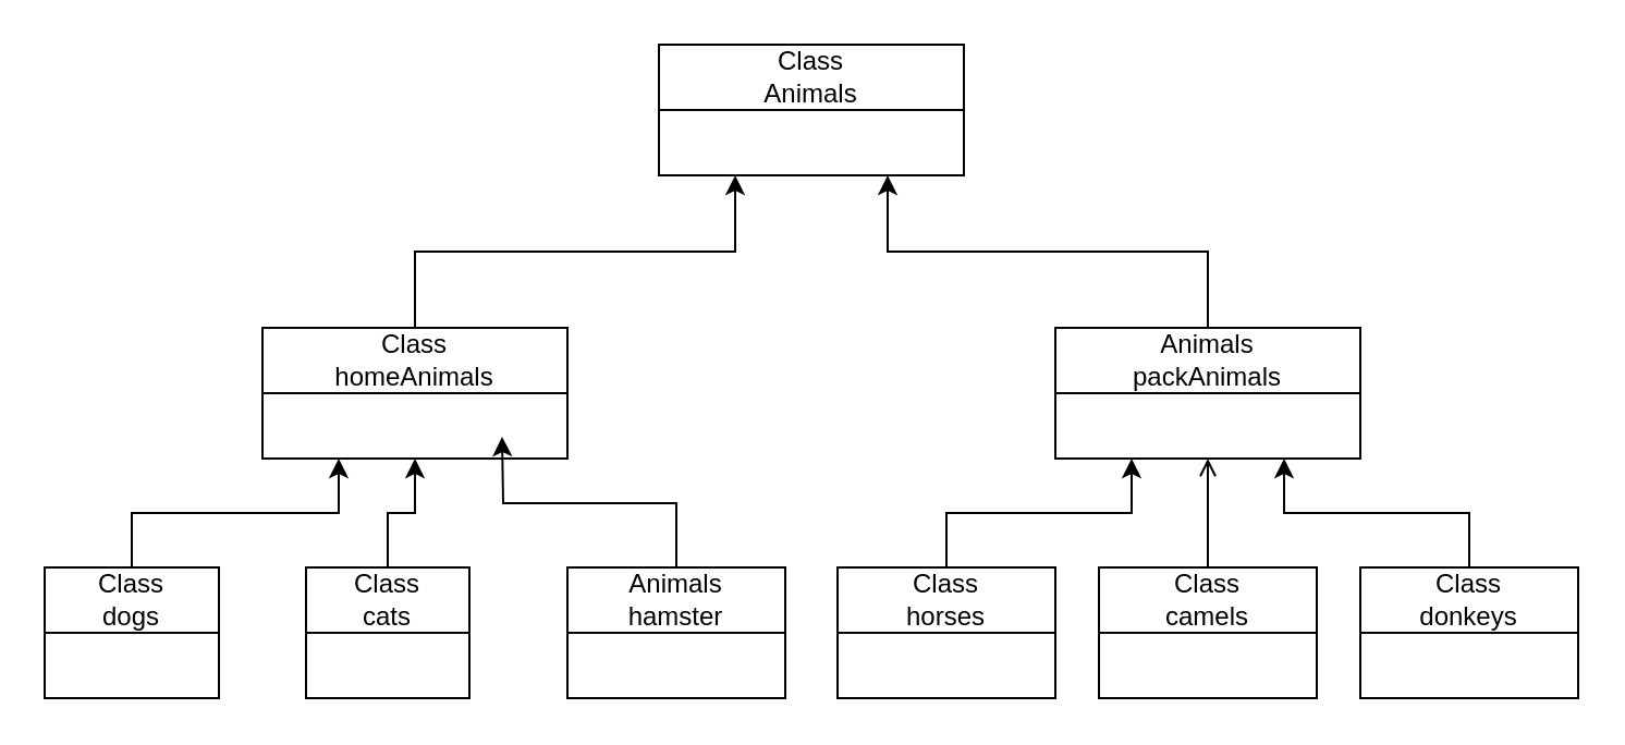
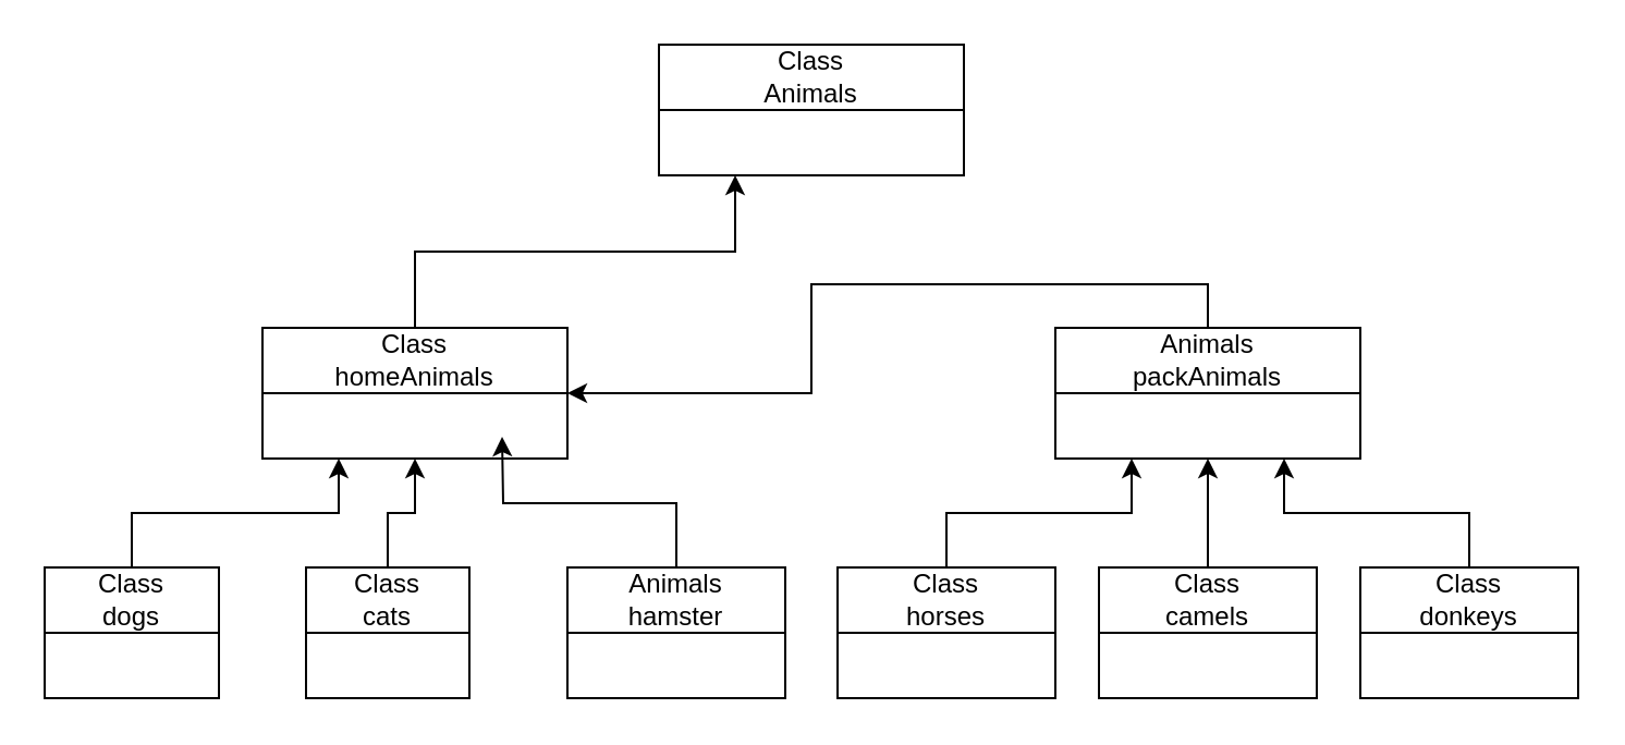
  <mxCell id="0" />
  <mxCell id="1" parent="0" />
  <mxCell id="2" value="Class&lt;br&gt;Animals" style="swimlane;fontStyle=0;childLayout=stackLayout;horizontal=1;startSize=30;horizontalStack=0;resizeParent=1;resizeParentMax=0;resizeLast=0;collapsible=1;marginBottom=0;whiteSpace=wrap;html=1;" vertex="1" parent="1"><mxGeometry x="302" y="20" width="140" height="60" as="geometry" /></mxCell>
  <mxCell id="3" style="edgeStyle=orthogonalEdgeStyle;rounded=0;orthogonalLoop=1;jettySize=auto;html=1;exitX=0.5;exitY=0;exitDx=0;exitDy=0;entryX=0.25;entryY=1;entryDx=0;entryDy=0;" edge="1" parent="1" source="4" target="2"><mxGeometry relative="1" as="geometry" /></mxCell>
  <mxCell id="4" value="Class&lt;br&gt;homeAnimals" style="swimlane;fontStyle=0;childLayout=stackLayout;horizontal=1;startSize=30;horizontalStack=0;resizeParent=1;resizeParentMax=0;resizeLast=0;collapsible=1;marginBottom=0;whiteSpace=wrap;html=1;" vertex="1" parent="1"><mxGeometry x="120" y="150" width="140" height="60" as="geometry" /></mxCell>
- <mxCell id="5" style="edgeStyle=orthogonalEdgeStyle;rounded=0;orthogonalLoop=1;jettySize=auto;html=1;exitX=0.5;exitY=0;exitDx=0;exitDy=0;entryX=0.75;entryY=1;entryDx=0;entryDy=0;" edge="1" parent="1" source="6" target="2"><mxGeometry relative="1" as="geometry" /></mxCell>
+ <mxCell id="5" style="edgeStyle=orthogonalEdgeStyle;rounded=0;orthogonalLoop=1;jettySize=auto;html=1;exitX=0.5;exitY=0;exitDx=0;exitDy=0;" edge="1" parent="1" source="6" target="4"><mxGeometry relative="1" as="geometry" /></mxCell>
  <mxCell id="6" value="Animals&lt;br&gt;packAnimals" style="swimlane;fontStyle=0;childLayout=stackLayout;horizontal=1;startSize=30;horizontalStack=0;resizeParent=1;resizeParentMax=0;resizeLast=0;collapsible=1;marginBottom=0;whiteSpace=wrap;html=1;" vertex="1" parent="1"><mxGeometry x="484" y="150" width="140" height="60" as="geometry" /></mxCell>
  <mxCell id="7" style="edgeStyle=orthogonalEdgeStyle;rounded=0;orthogonalLoop=1;jettySize=auto;html=1;exitX=0.5;exitY=0;exitDx=0;exitDy=0;entryX=0.25;entryY=1;entryDx=0;entryDy=0;" edge="1" parent="1" source="8" target="4"><mxGeometry relative="1" as="geometry" /></mxCell>
  <mxCell id="8" value="Class&lt;br&gt;dogs" style="swimlane;fontStyle=0;childLayout=stackLayout;horizontal=1;startSize=30;horizontalStack=0;resizeParent=1;resizeParentMax=0;resizeLast=0;collapsible=1;marginBottom=0;whiteSpace=wrap;html=1;" vertex="1" parent="1"><mxGeometry x="20" y="260" width="80" height="60" as="geometry" /></mxCell>
  <mxCell id="9" style="edgeStyle=orthogonalEdgeStyle;rounded=0;orthogonalLoop=1;jettySize=auto;html=1;exitX=0.5;exitY=0;exitDx=0;exitDy=0;entryX=0.5;entryY=1;entryDx=0;entryDy=0;" edge="1" parent="1" source="10" target="4"><mxGeometry relative="1" as="geometry" /></mxCell>
  <mxCell id="10" value="Class&lt;br&gt;cats" style="swimlane;fontStyle=0;childLayout=stackLayout;horizontal=1;startSize=30;horizontalStack=0;resizeParent=1;resizeParentMax=0;resizeLast=0;collapsible=1;marginBottom=0;whiteSpace=wrap;html=1;" vertex="1" parent="1"><mxGeometry x="140" y="260" width="75" height="60" as="geometry" /></mxCell>
  <mxCell id="11" style="edgeStyle=orthogonalEdgeStyle;rounded=0;orthogonalLoop=1;jettySize=auto;html=1;exitX=0.5;exitY=0;exitDx=0;exitDy=0;" edge="1" parent="1" source="12"><mxGeometry relative="1" as="geometry"><mxPoint x="230" y="200" as="targetPoint" /></mxGeometry></mxCell>
  <mxCell id="12" value="Animals&lt;br&gt;hamster" style="swimlane;fontStyle=0;childLayout=stackLayout;horizontal=1;startSize=30;horizontalStack=0;resizeParent=1;resizeParentMax=0;resizeLast=0;collapsible=1;marginBottom=0;whiteSpace=wrap;html=1;" vertex="1" parent="1"><mxGeometry x="260" y="260" width="100" height="60" as="geometry" /></mxCell>
  <mxCell id="13" style="edgeStyle=orthogonalEdgeStyle;rounded=0;orthogonalLoop=1;jettySize=auto;html=1;entryX=0.25;entryY=1;entryDx=0;entryDy=0;" edge="1" parent="1" source="14" target="6"><mxGeometry relative="1" as="geometry" /></mxCell>
  <mxCell id="14" value="Class&lt;br&gt;horses" style="swimlane;fontStyle=0;childLayout=stackLayout;horizontal=1;startSize=30;horizontalStack=0;resizeParent=1;resizeParentMax=0;resizeLast=0;collapsible=1;marginBottom=0;whiteSpace=wrap;html=1;" vertex="1" parent="1"><mxGeometry x="384" y="260" width="100" height="60" as="geometry" /></mxCell>
- <mxCell id="15" style="edgeStyle=orthogonalEdgeStyle;rounded=0;orthogonalLoop=1;jettySize=auto;html=1;exitX=0.5;exitY=0;exitDx=0;exitDy=0;entryX=0.5;entryY=1;entryDx=0;entryDy=0;endArrow=open;" edge="1" parent="1" source="16" target="6"><mxGeometry relative="1" as="geometry" /></mxCell>
+ <mxCell id="15" style="edgeStyle=orthogonalEdgeStyle;rounded=0;orthogonalLoop=1;jettySize=auto;html=1;exitX=0.5;exitY=0;exitDx=0;exitDy=0;entryX=0.5;entryY=1;entryDx=0;entryDy=0;" edge="1" parent="1" source="16" target="6"><mxGeometry relative="1" as="geometry" /></mxCell>
  <mxCell id="16" value="Class&lt;br&gt;camels" style="swimlane;fontStyle=0;childLayout=stackLayout;horizontal=1;startSize=30;horizontalStack=0;resizeParent=1;resizeParentMax=0;resizeLast=0;collapsible=1;marginBottom=0;whiteSpace=wrap;html=1;" vertex="1" parent="1"><mxGeometry x="504" y="260" width="100" height="60" as="geometry" /></mxCell>
  <mxCell id="17" style="edgeStyle=orthogonalEdgeStyle;rounded=0;orthogonalLoop=1;jettySize=auto;html=1;entryX=0.75;entryY=1;entryDx=0;entryDy=0;" edge="1" parent="1" source="18" target="6"><mxGeometry relative="1" as="geometry" /></mxCell>
  <mxCell id="18" value="Class&lt;br&gt;donkeys" style="swimlane;fontStyle=0;childLayout=stackLayout;horizontal=1;startSize=30;horizontalStack=0;resizeParent=1;resizeParentMax=0;resizeLast=0;collapsible=1;marginBottom=0;whiteSpace=wrap;html=1;" vertex="1" parent="1"><mxGeometry x="624" y="260" width="100" height="60" as="geometry" /></mxCell>
